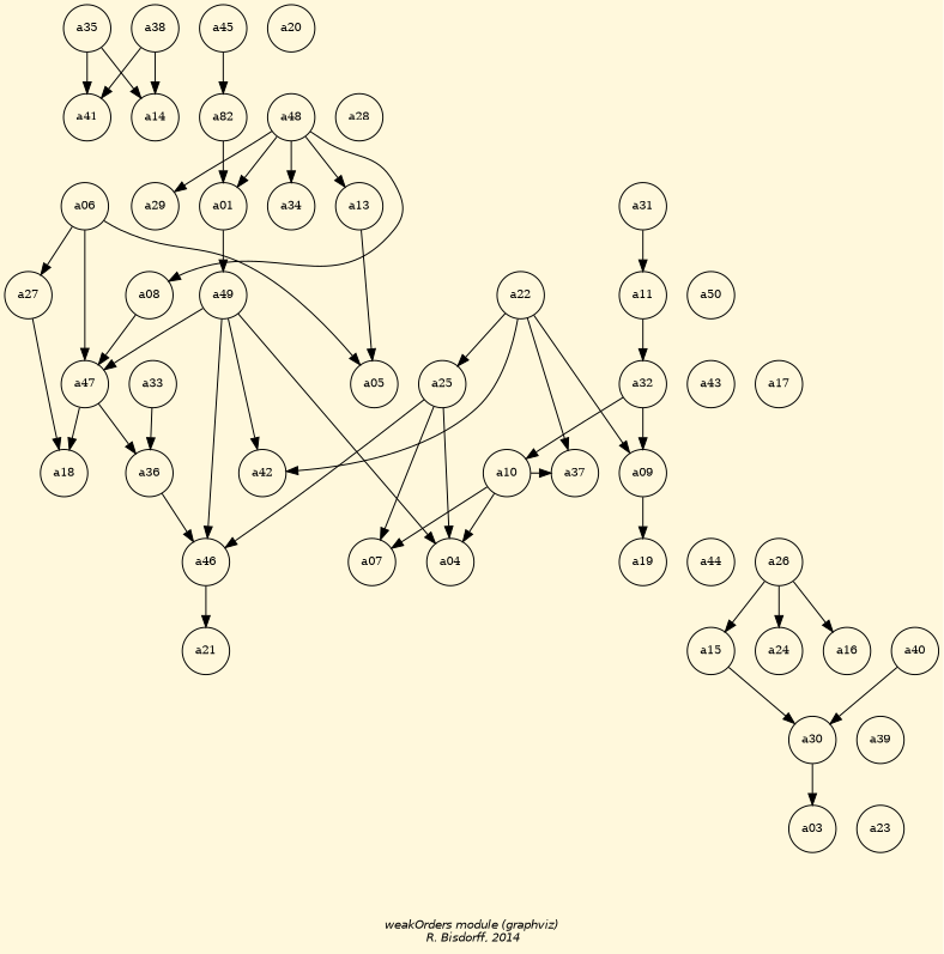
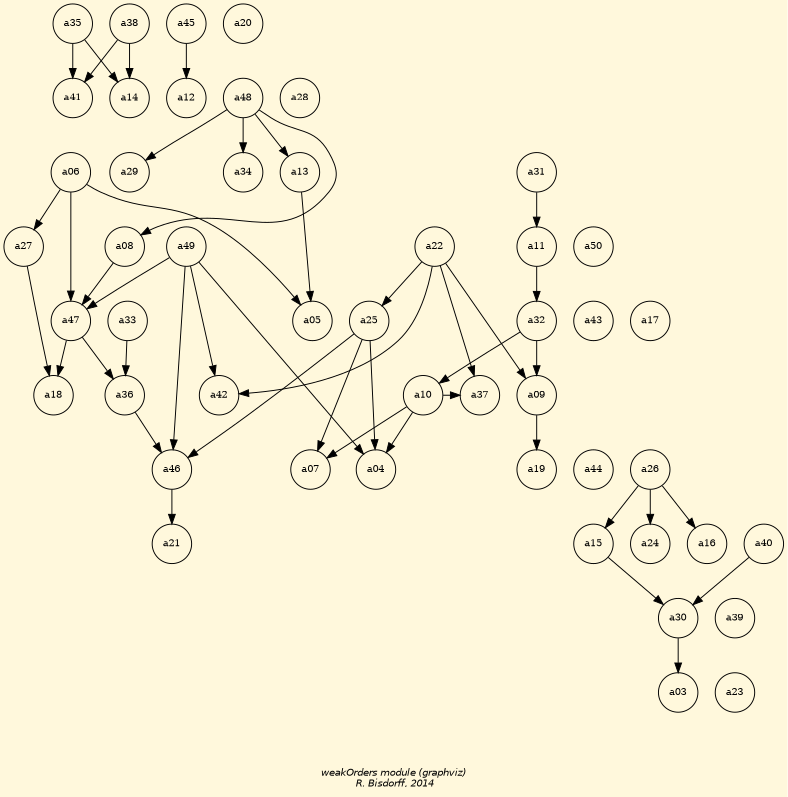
  digraph {
    bgcolor=cornsilk
    fontname="Helvetica-Oblique"
    fontsize=10
    label="\nweakOrders module (graphviz)\n R. Bisdorff, 2014"
    ordering=out
    node [fontsize=10 shape=circle]
    edge [color=black style="setlinewidth(1)"]
    n1 [label=a35]
    n2 [label=a38]
    n3 [label=a45]
    n4 [label=a20]
    n5 [label=a41]
    n6 [label=a48]
    n7 [label=a28]
    n8 [label=a14]
-   n9 [label=a82]
+   n9 [label=a12]
    n10 [label=a31]
    n11 [label=a06]
    n12 [label=a29]
-   n13 [label=a01]
    n14 [label=a34]
    n15 [label=a13]
    n16 [label=a08]
    n17 [label=a49]
    n18 [label=a11]
    n19 [label=a22]
    n20 [label=a27]
    n21 [label=a50]
    n22 [label=a32]
    n23 [label=a33]
    n24 [label=a47]
    n25 [label=a25]
    n26 [label=a43]
    n27 [label=a17]
    n28 [label=a05]
    n29 [label=a10]
    n30 [label=a37]
    n31 [label=a42]
    n32 [label=a18]
    n33 [label=a09]
    n34 [label=a36]
    n35 [label=a19]
    n36 [label=a07]
    n37 [label=a46]
    n38 [label=a44]
    n39 [label=a04]
    n40 [label=a26]
    n41 [label=a21]
    n42 [label=a15]
    n43 [label=a24]
    n44 [label=a40]
    n45 [label=a16]
    n46 [label=a30]
    n47 [label=a39]
    n48 [label=a03]
    n49 [label=a23]
    subgraph sub_1 {
      rank=same
      n1
      n2
      n3
      n4
    }
    subgraph sub_2 {
      rank=same
      n5
      n6
      n7
      n8
      n9
    }
    subgraph sub_3 {
      rank=same
      n10
      n11
      n12
-     n13
      n14
      n15
    }
    subgraph sub_4 {
      rank=same
      n16
      n17
      n18
      n19
      n20
      n21
    }
    subgraph sub_5 {
      rank=same
      n22
      n23
      n24
      n25
      n26
      n27
      n28
    }
    subgraph sub_6 {
      rank=same
      n29
      n30
      n31
      n32
      n33
      n34
    }
    subgraph sub_7 {
      rank=same
      n35
      n36
      n37
      n38
      n39
      n40
    }
    subgraph sub_8 {
      rank=same
      n41
      n42
      n43
      n44
      n45
    }
    subgraph sub_9 {
      rank=same
      n46
      n47
    }
    subgraph sub_10 {
      rank=same
      n48
      n49
    }
    n1 -> n5
    n1 -> n8
    n2 -> n5
    n2 -> n8
    n3 -> n9
    n6 -> n12
-   n6 -> n13
    n6 -> n14
    n6 -> n15
    n6 -> n16
-   n9 -> n13
    n10 -> n18
    n11 -> n20
    n11 -> n24
    n11 -> n28
-   n13 -> n17
    n15 -> n28
    n16 -> n24
    n17 -> n24
    n17 -> n31
    n17 -> n37
    n17 -> n39
    n18 -> n22
    n19 -> n25
    n19 -> n30
    n19 -> n31
    n19 -> n33
    n20 -> n32
    n22 -> n29
    n22 -> n33
    n23 -> n34
    n24 -> n32
    n24 -> n34
    n25 -> n36
    n25 -> n37
    n25 -> n39
    n29 -> n30
    n29 -> n36
    n29 -> n39
    n33 -> n35
    n34 -> n37
    n37 -> n41
    n40 -> n42
    n40 -> n43
    n40 -> n45
    n42 -> n46
    n44 -> n46
    n46 -> n48
  }
